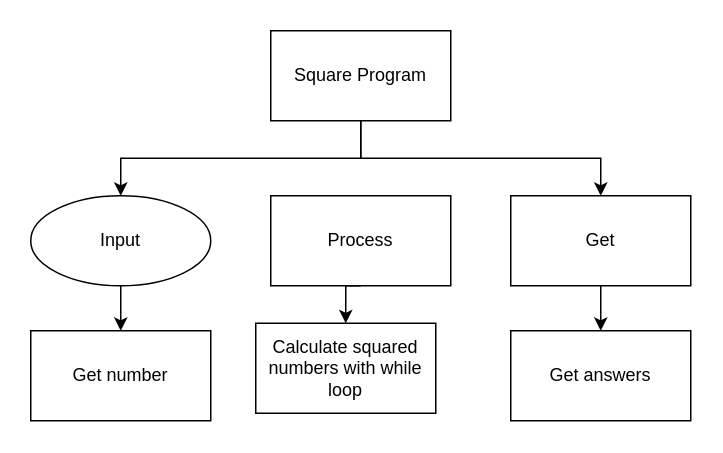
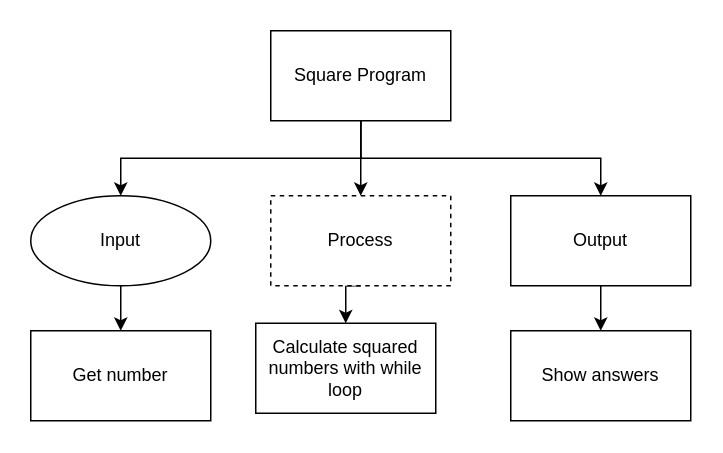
  <mxCell id="0" />
  <mxCell id="1" parent="0" />
  <mxCell id="2" style="edgeStyle=orthogonalEdgeStyle;rounded=0;orthogonalLoop=1;jettySize=auto;html=1;exitX=0.5;exitY=1;exitDx=0;exitDy=0;entryX=0.5;entryY=0;entryDx=0;entryDy=0;" edge="1" parent="1" source="5" target="7"><mxGeometry relative="1" as="geometry" /></mxCell>
+ <mxCell id="3" style="edgeStyle=orthogonalEdgeStyle;rounded=0;orthogonalLoop=1;jettySize=auto;html=1;exitX=0.5;exitY=1;exitDx=0;exitDy=0;entryX=0.5;entryY=0;entryDx=0;entryDy=0;" edge="1" parent="1" source="5" target="9"><mxGeometry relative="1" as="geometry" /></mxCell>
  <mxCell id="4" style="edgeStyle=orthogonalEdgeStyle;rounded=0;orthogonalLoop=1;jettySize=auto;html=1;exitX=0.5;exitY=1;exitDx=0;exitDy=0;entryX=0.5;entryY=0;entryDx=0;entryDy=0;" edge="1" parent="1" source="5" target="11"><mxGeometry relative="1" as="geometry" /></mxCell>
  <mxCell id="5" value="Square Program" style="rounded=0;whiteSpace=wrap;html=1;" vertex="1" parent="1"><mxGeometry x="180" y="20" width="120" height="60" as="geometry" /></mxCell>
  <mxCell id="6" style="edgeStyle=orthogonalEdgeStyle;rounded=0;orthogonalLoop=1;jettySize=auto;html=1;exitX=0.5;exitY=1;exitDx=0;exitDy=0;entryX=0.5;entryY=0;entryDx=0;entryDy=0;" edge="1" parent="1" source="7" target="12"><mxGeometry relative="1" as="geometry" /></mxCell>
  <mxCell id="7" value="Input" style="ellipse;whiteSpace=wrap;html=1;" vertex="1" parent="1"><mxGeometry x="20" y="130" width="120" height="60" as="geometry" /></mxCell>
  <mxCell id="8" style="edgeStyle=orthogonalEdgeStyle;rounded=0;orthogonalLoop=1;jettySize=auto;html=1;exitX=0.5;exitY=1;exitDx=0;exitDy=0;entryX=0.5;entryY=0;entryDx=0;entryDy=0;" edge="1" parent="1" source="9" target="13"><mxGeometry relative="1" as="geometry" /></mxCell>
- <mxCell id="9" value="Process" style="rounded=0;whiteSpace=wrap;html=1;" vertex="1" parent="1"><mxGeometry x="180" y="130" width="120" height="60" as="geometry" /></mxCell>
+ <mxCell id="9" value="Process" style="rounded=0;whiteSpace=wrap;html=1;dashed=1;" vertex="1" parent="1"><mxGeometry x="180" y="130" width="120" height="60" as="geometry" /></mxCell>
  <mxCell id="10" style="edgeStyle=orthogonalEdgeStyle;rounded=0;orthogonalLoop=1;jettySize=auto;html=1;exitX=0.5;exitY=1;exitDx=0;exitDy=0;entryX=0.5;entryY=0;entryDx=0;entryDy=0;" edge="1" parent="1" source="11" target="14"><mxGeometry relative="1" as="geometry" /></mxCell>
- <mxCell id="11" value="Get" style="rounded=0;whiteSpace=wrap;html=1;" vertex="1" parent="1"><mxGeometry x="340" y="130" width="120" height="60" as="geometry" /></mxCell>
+ <mxCell id="11" value="Output" style="rounded=0;whiteSpace=wrap;html=1;" vertex="1" parent="1"><mxGeometry x="340" y="130" width="120" height="60" as="geometry" /></mxCell>
  <mxCell id="12" value="Get number" style="rounded=0;whiteSpace=wrap;html=1;" vertex="1" parent="1"><mxGeometry x="20" y="220" width="120" height="60" as="geometry" /></mxCell>
  <mxCell id="13" value="Calculate squared numbers with while loop" style="rounded=0;whiteSpace=wrap;html=1;" vertex="1" parent="1"><mxGeometry x="170" y="215" width="120" height="60" as="geometry" /></mxCell>
- <mxCell id="14" value="Get answers" style="rounded=0;whiteSpace=wrap;html=1;" vertex="1" parent="1"><mxGeometry x="340" y="220" width="120" height="60" as="geometry" /></mxCell>
+ <mxCell id="14" value="Show answers" style="rounded=0;whiteSpace=wrap;html=1;" vertex="1" parent="1"><mxGeometry x="340" y="220" width="120" height="60" as="geometry" /></mxCell>
